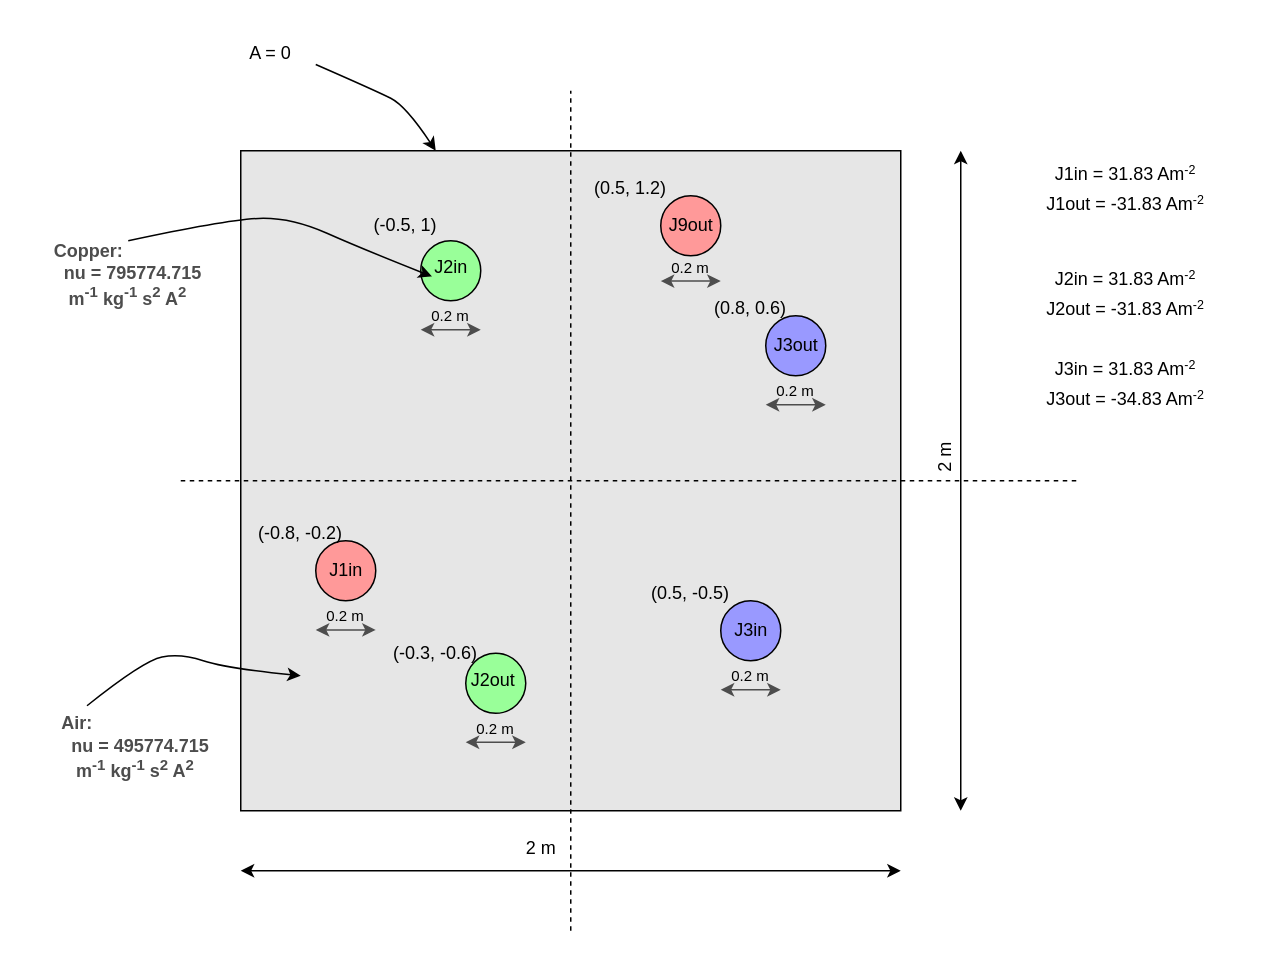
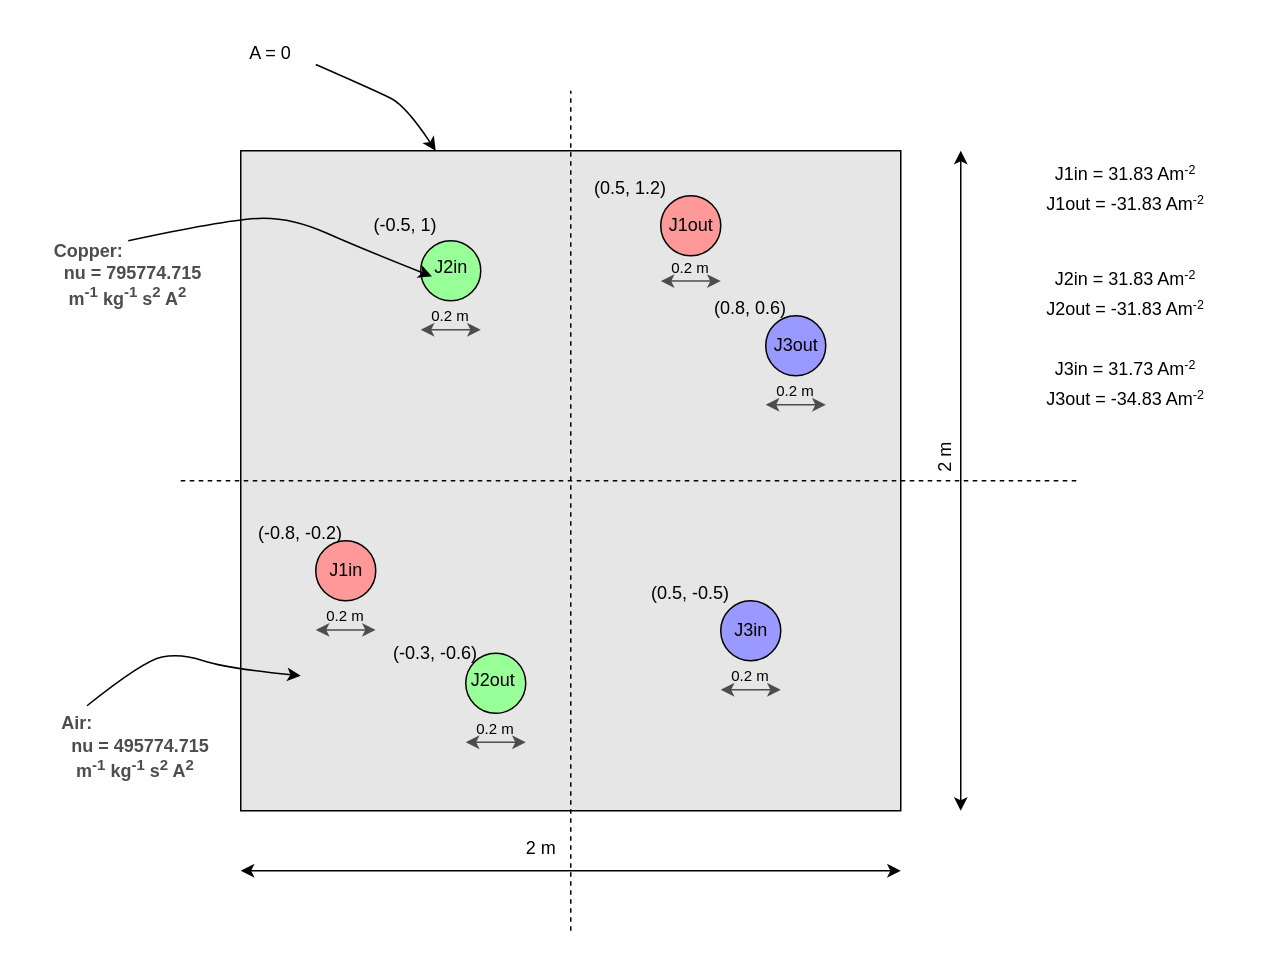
  <mxCell id="0" />
  <mxCell id="1" parent="0" />
  <mxCell id="2" value="" style="whiteSpace=wrap;html=1;aspect=fixed;fillColor=#E6E6E6;movable=1;resizable=1;rotatable=1;deletable=1;editable=1;locked=0;connectable=1;shadow=0;fillStyle=auto;" vertex="1" parent="1"><mxGeometry x="160" y="100" width="440" height="440" as="geometry" /></mxCell>
  <mxCell id="3" value="" style="endArrow=classic;startArrow=classic;html=1;rounded=0;" edge="1" parent="1"><mxGeometry width="50" height="50" relative="1" as="geometry"><mxPoint x="160" y="580" as="sourcePoint" /><mxPoint x="600" y="580" as="targetPoint" /></mxGeometry></mxCell>
  <mxCell id="4" value="2 m" style="text;html=1;align=center;verticalAlign=middle;resizable=0;points=[];autosize=1;strokeColor=none;fillColor=none;" vertex="1" parent="1"><mxGeometry x="340" y="550" width="40" height="30" as="geometry" /></mxCell>
  <mxCell id="5" value="" style="endArrow=classic;startArrow=classic;html=1;rounded=0;" edge="1" parent="1"><mxGeometry width="50" height="50" relative="1" as="geometry"><mxPoint x="640" y="100" as="sourcePoint" /><mxPoint x="640" y="540" as="targetPoint" /></mxGeometry></mxCell>
  <mxCell id="6" value="2 m" style="text;html=1;align=center;verticalAlign=middle;resizable=0;points=[];autosize=1;strokeColor=none;fillColor=none;rotation=-90;" vertex="1" parent="1"><mxGeometry x="610" y="290" width="40" height="30" as="geometry" /></mxCell>
  <mxCell id="7" value="" style="ellipse;whiteSpace=wrap;html=1;aspect=fixed;movable=1;resizable=1;rotatable=1;deletable=1;editable=1;locked=0;connectable=1;fillStyle=auto;fillColor=#99FF99;" vertex="1" parent="1"><mxGeometry x="280" y="160" width="40" height="40" as="geometry" /></mxCell>
  <mxCell id="8" value="" style="endArrow=none;dashed=1;html=1;rounded=0;" edge="1" parent="1"><mxGeometry width="50" height="50" relative="1" as="geometry"><mxPoint x="380" y="620" as="sourcePoint" /><mxPoint x="380" y="60" as="targetPoint" /></mxGeometry></mxCell>
  <mxCell id="9" value="" style="endArrow=none;dashed=1;html=1;rounded=0;" edge="1" parent="1"><mxGeometry width="50" height="50" relative="1" as="geometry"><mxPoint x="120" y="320" as="sourcePoint" /><mxPoint x="720" y="320" as="targetPoint" /></mxGeometry></mxCell>
  <mxCell id="10" value="" style="ellipse;whiteSpace=wrap;html=1;aspect=fixed;movable=1;resizable=1;rotatable=1;deletable=1;editable=1;locked=0;connectable=1;fillColor=#FF9999;" vertex="1" parent="1"><mxGeometry x="440" y="130" width="40" height="40" as="geometry" /></mxCell>
  <mxCell id="11" value="" style="ellipse;whiteSpace=wrap;html=1;aspect=fixed;movable=1;resizable=1;rotatable=1;deletable=1;editable=1;locked=0;connectable=1;fillColor=#9999FF;" vertex="1" parent="1"><mxGeometry x="510" y="210" width="40" height="40" as="geometry" /></mxCell>
  <mxCell id="12" value="" style="ellipse;whiteSpace=wrap;html=1;aspect=fixed;movable=1;resizable=1;rotatable=1;deletable=1;editable=1;locked=0;connectable=1;fillColor=#9999FF;" vertex="1" parent="1"><mxGeometry x="480" y="400" width="40" height="40" as="geometry" /></mxCell>
  <mxCell id="13" value="" style="ellipse;whiteSpace=wrap;html=1;aspect=fixed;movable=1;resizable=1;rotatable=1;deletable=1;editable=1;locked=0;connectable=1;fillColor=#99FF99;" vertex="1" parent="1"><mxGeometry x="310" y="435" width="40" height="40" as="geometry" /></mxCell>
  <mxCell id="14" value="" style="ellipse;whiteSpace=wrap;html=1;aspect=fixed;movable=1;resizable=1;rotatable=1;deletable=1;editable=1;locked=0;connectable=1;fillColor=#FF9999;" vertex="1" parent="1"><mxGeometry x="210" y="360" width="40" height="40" as="geometry" /></mxCell>
  <mxCell id="15" value="(-0.5, 1)" style="text;html=1;strokeColor=none;fillColor=none;align=center;verticalAlign=middle;whiteSpace=wrap;rounded=0;" vertex="1" parent="1"><mxGeometry x="240" y="135" width="60" height="30" as="geometry" /></mxCell>
  <mxCell id="16" value="(0.5, 1.2)" style="text;html=1;strokeColor=none;fillColor=none;align=center;verticalAlign=middle;whiteSpace=wrap;rounded=0;" vertex="1" parent="1"><mxGeometry x="390" y="110" width="60" height="30" as="geometry" /></mxCell>
  <mxCell id="17" value="(0.8, 0.6)" style="text;html=1;strokeColor=none;fillColor=none;align=center;verticalAlign=middle;whiteSpace=wrap;rounded=0;" vertex="1" parent="1"><mxGeometry x="470" y="190" width="60" height="30" as="geometry" /></mxCell>
  <mxCell id="18" value="(0.5, -0.5)" style="text;html=1;strokeColor=none;fillColor=none;align=center;verticalAlign=middle;whiteSpace=wrap;rounded=0;" vertex="1" parent="1"><mxGeometry x="430" y="380" width="60" height="30" as="geometry" /></mxCell>
  <mxCell id="19" value="(-0.3, -0.6)" style="text;html=1;strokeColor=none;fillColor=none;align=center;verticalAlign=middle;whiteSpace=wrap;rounded=0;" vertex="1" parent="1"><mxGeometry x="260" y="420" width="60" height="30" as="geometry" /></mxCell>
  <mxCell id="20" value="(-0.8, -0.2)" style="text;html=1;strokeColor=none;fillColor=none;align=center;verticalAlign=middle;whiteSpace=wrap;rounded=0;labelBackgroundColor=none;labelBorderColor=none;" vertex="1" parent="1"><mxGeometry x="170" y="340" width="60" height="30" as="geometry" /></mxCell>
  <mxCell id="21" value="" style="group" vertex="1" connectable="0" parent="1"><mxGeometry x="450" y="140" width="22.5" height="22.5" as="geometry" /></mxCell>
  <mxCell id="22" value="" style="group" vertex="1" connectable="0" parent="21"><mxGeometry width="20" height="20" as="geometry" /></mxCell>
- <mxCell id="23" value="J9out" style="text;html=1;strokeColor=none;fillColor=none;align=center;verticalAlign=middle;whiteSpace=wrap;rounded=0;" vertex="1" parent="21"><mxGeometry x="-2.5" y="-2.5" width="25" height="25" as="geometry" /></mxCell>
+ <mxCell id="23" value="J1out" style="text;html=1;strokeColor=none;fillColor=none;align=center;verticalAlign=middle;whiteSpace=wrap;rounded=0;" vertex="1" parent="21"><mxGeometry x="-2.5" y="-2.5" width="25" height="25" as="geometry" /></mxCell>
  <mxCell id="24" value="" style="group" vertex="1" connectable="0" parent="1"><mxGeometry x="318.75" y="445" width="22.5" height="20" as="geometry" /></mxCell>
  <mxCell id="25" value="" style="group" vertex="1" connectable="0" parent="24"><mxGeometry width="20" height="20" as="geometry" /></mxCell>
  <mxCell id="26" value="J2out" style="text;html=1;strokeColor=none;fillColor=none;align=center;verticalAlign=middle;whiteSpace=wrap;rounded=0;" vertex="1" parent="24"><mxGeometry x="-2.5" y="-5" width="25" height="25" as="geometry" /></mxCell>
  <mxCell id="27" value="A = 0" style="text;html=1;strokeColor=none;fillColor=none;align=center;verticalAlign=middle;whiteSpace=wrap;rounded=0;" vertex="1" parent="1"><mxGeometry x="150" y="20" width="60" height="30" as="geometry" /></mxCell>
  <mxCell id="28" value="" style="curved=1;endArrow=classic;html=1;rounded=0;exitX=1;exitY=0.75;exitDx=0;exitDy=0;" edge="1" parent="1" source="27"><mxGeometry width="50" height="50" relative="1" as="geometry"><mxPoint x="240" y="80" as="sourcePoint" /><mxPoint x="290" y="100" as="targetPoint" /><Array as="points"><mxPoint x="250" y="60" /><mxPoint x="270" y="70" /></Array></mxGeometry></mxCell>
  <mxCell id="29" value="&lt;div style=&quot;text-align: left;&quot;&gt;&lt;b style=&quot;color: rgb(77, 77, 77); background-color: initial;&quot;&gt;Air:&lt;/b&gt;&lt;/div&gt;&lt;font color=&quot;#4d4d4d&quot;&gt;&lt;b&gt;&amp;nbsp; nu = 495774.715 &lt;br&gt;m&lt;sup&gt;-1&lt;/sup&gt; kg&lt;sup&gt;-1&lt;/sup&gt; s&lt;sup&gt;2&lt;/sup&gt; A&lt;sup&gt;2&lt;/sup&gt;&lt;br&gt;&lt;/b&gt;&lt;/font&gt;&amp;nbsp;" style="text;html=1;strokeColor=none;fillColor=none;align=center;verticalAlign=middle;whiteSpace=wrap;rounded=0;" vertex="1" parent="1"><mxGeometry x="25" y="470" width="130" height="70" as="geometry" /></mxCell>
  <mxCell id="30" value="" style="endArrow=classic;startArrow=classic;html=1;rounded=0;strokeColor=#4D4D4D;strokeWidth=1;" edge="1" parent="1"><mxGeometry width="50" height="50" relative="1" as="geometry"><mxPoint x="280" y="219.31" as="sourcePoint" /><mxPoint x="320" y="219.31" as="targetPoint" /></mxGeometry></mxCell>
  <mxCell id="31" value="0.2 m" style="text;html=1;strokeColor=none;fillColor=none;align=center;verticalAlign=middle;whiteSpace=wrap;rounded=0;fontSize=10;" vertex="1" parent="1"><mxGeometry x="280" y="205" width="40" height="10" as="geometry" /></mxCell>
  <mxCell id="32" value="" style="endArrow=classic;startArrow=classic;html=1;rounded=0;strokeColor=#4D4D4D;strokeWidth=1;" edge="1" parent="1"><mxGeometry width="50" height="50" relative="1" as="geometry"><mxPoint x="440" y="186.87" as="sourcePoint" /><mxPoint x="480" y="186.87" as="targetPoint" /></mxGeometry></mxCell>
  <mxCell id="33" value="0.2 m" style="text;html=1;strokeColor=none;fillColor=none;align=center;verticalAlign=middle;whiteSpace=wrap;rounded=0;fontSize=10;" vertex="1" parent="1"><mxGeometry x="440" y="172.56" width="40" height="10" as="geometry" /></mxCell>
  <mxCell id="34" value="" style="endArrow=classic;startArrow=classic;html=1;rounded=0;strokeColor=#4D4D4D;strokeWidth=1;" edge="1" parent="1"><mxGeometry width="50" height="50" relative="1" as="geometry"><mxPoint x="510" y="269.31" as="sourcePoint" /><mxPoint x="550" y="269.31" as="targetPoint" /></mxGeometry></mxCell>
  <mxCell id="35" value="0.2 m" style="text;html=1;strokeColor=none;fillColor=none;align=center;verticalAlign=middle;whiteSpace=wrap;rounded=0;fontSize=10;" vertex="1" parent="1"><mxGeometry x="510" y="255" width="40" height="10" as="geometry" /></mxCell>
  <mxCell id="36" value="" style="endArrow=classic;startArrow=classic;html=1;rounded=0;strokeColor=#4D4D4D;strokeWidth=1;" edge="1" parent="1"><mxGeometry width="50" height="50" relative="1" as="geometry"><mxPoint x="480" y="459.31" as="sourcePoint" /><mxPoint x="520" y="459.31" as="targetPoint" /></mxGeometry></mxCell>
  <mxCell id="37" value="0.2 m" style="text;html=1;strokeColor=none;fillColor=none;align=center;verticalAlign=middle;whiteSpace=wrap;rounded=0;fontSize=10;" vertex="1" parent="1"><mxGeometry x="480" y="445" width="40" height="10" as="geometry" /></mxCell>
  <mxCell id="38" value="" style="endArrow=classic;startArrow=classic;html=1;rounded=0;strokeColor=#4D4D4D;strokeWidth=1;" edge="1" parent="1"><mxGeometry width="50" height="50" relative="1" as="geometry"><mxPoint x="310" y="494.31" as="sourcePoint" /><mxPoint x="350" y="494.31" as="targetPoint" /></mxGeometry></mxCell>
  <mxCell id="39" value="0.2 m" style="text;html=1;strokeColor=none;fillColor=none;align=center;verticalAlign=middle;whiteSpace=wrap;rounded=0;fontSize=10;" vertex="1" parent="1"><mxGeometry x="310" y="480" width="40" height="10" as="geometry" /></mxCell>
  <mxCell id="40" value="" style="endArrow=classic;startArrow=classic;html=1;rounded=0;strokeColor=#4D4D4D;strokeWidth=1;" edge="1" parent="1"><mxGeometry width="50" height="50" relative="1" as="geometry"><mxPoint x="210" y="419.43" as="sourcePoint" /><mxPoint x="250" y="419.43" as="targetPoint" /></mxGeometry></mxCell>
  <mxCell id="41" value="0.2 m" style="text;html=1;strokeColor=none;fillColor=none;align=center;verticalAlign=middle;whiteSpace=wrap;rounded=0;fontSize=10;" vertex="1" parent="1"><mxGeometry x="210" y="405.12" width="40" height="10" as="geometry" /></mxCell>
  <mxCell id="42" value="" style="curved=1;endArrow=classic;html=1;rounded=0;exitX=0.25;exitY=0;exitDx=0;exitDy=0;" edge="1" parent="1" source="29"><mxGeometry width="50" height="50" relative="1" as="geometry"><mxPoint x="85" y="455" as="sourcePoint" /><mxPoint x="200" y="450" as="targetPoint" /><Array as="points"><mxPoint x="95" y="440" /><mxPoint x="120" y="435" /><mxPoint x="150" y="445" /></Array></mxGeometry></mxCell>
  <mxCell id="43" value="J2in" style="text;html=1;strokeColor=none;fillColor=none;align=center;verticalAlign=middle;whiteSpace=wrap;rounded=0;" vertex="1" parent="1"><mxGeometry x="287.5" y="165.06" width="25" height="25" as="geometry" /></mxCell>
  <mxCell id="44" value="J3out" style="text;html=1;strokeColor=none;fillColor=none;align=center;verticalAlign=middle;whiteSpace=wrap;rounded=0;" vertex="1" parent="1"><mxGeometry x="517.5" y="217.5" width="25" height="25" as="geometry" /></mxCell>
  <mxCell id="45" value="J3in" style="text;html=1;strokeColor=none;fillColor=none;align=center;verticalAlign=middle;whiteSpace=wrap;rounded=0;" vertex="1" parent="1"><mxGeometry x="487.5" y="407.5" width="25" height="25" as="geometry" /></mxCell>
  <mxCell id="46" value="J1in" style="text;html=1;strokeColor=none;fillColor=none;align=center;verticalAlign=middle;whiteSpace=wrap;rounded=0;" vertex="1" parent="1"><mxGeometry x="217.5" y="367.5" width="25" height="25" as="geometry" /></mxCell>
  <mxCell id="47" value="&lt;div style=&quot;text-align: left;&quot;&gt;&lt;b style=&quot;color: rgb(77, 77, 77); background-color: initial;&quot;&gt;Copper:&lt;/b&gt;&lt;/div&gt;&lt;font color=&quot;#4d4d4d&quot;&gt;&lt;b&gt;&amp;nbsp; nu = 795774.715 &lt;br&gt;m&lt;sup&gt;-1&lt;/sup&gt; kg&lt;sup&gt;-1&lt;/sup&gt; s&lt;sup&gt;2&lt;/sup&gt; A&lt;sup&gt;2&lt;/sup&gt;&lt;br&gt;&lt;/b&gt;&lt;/font&gt;&amp;nbsp;" style="text;html=1;strokeColor=none;fillColor=none;align=center;verticalAlign=middle;whiteSpace=wrap;rounded=0;" vertex="1" parent="1"><mxGeometry x="20" y="155" width="130" height="70" as="geometry" /></mxCell>
  <mxCell id="48" value="" style="curved=1;endArrow=classic;html=1;rounded=0;exitX=0.25;exitY=0;exitDx=0;exitDy=0;entryX=0;entryY=0.75;entryDx=0;entryDy=0;" edge="1" parent="1" target="43"><mxGeometry width="50" height="50" relative="1" as="geometry"><mxPoint x="85" y="160" as="sourcePoint" /><mxPoint x="227" y="140" as="targetPoint" /><Array as="points"><mxPoint x="155" y="145" /><mxPoint x="195" y="145" /><mxPoint x="240" y="165" /></Array></mxGeometry></mxCell>
  <mxCell id="49" value="J2in =&amp;nbsp;31.83 Am&lt;span style=&quot;font-size: 10px;&quot;&gt;&lt;sup&gt;-2&lt;/sup&gt;&lt;/span&gt;" style="text;html=1;strokeColor=none;fillColor=none;align=center;verticalAlign=middle;whiteSpace=wrap;rounded=0;" vertex="1" parent="1"><mxGeometry x="680" y="170" width="140" height="30" as="geometry" /></mxCell>
  <mxCell id="50" value="J2out = -31.83 Am&lt;span style=&quot;font-size: 10px;&quot;&gt;&lt;sup&gt;-2&lt;/sup&gt;&lt;/span&gt;" style="text;html=1;strokeColor=none;fillColor=none;align=center;verticalAlign=middle;whiteSpace=wrap;rounded=0;" vertex="1" parent="1"><mxGeometry x="680" y="190" width="140" height="30" as="geometry" /></mxCell>
  <mxCell id="51" value="J1in =&amp;nbsp;31.83 Am&lt;span style=&quot;font-size: 10px;&quot;&gt;&lt;sup&gt;-2&lt;/sup&gt;&lt;/span&gt;" style="text;html=1;strokeColor=none;fillColor=none;align=center;verticalAlign=middle;whiteSpace=wrap;rounded=0;" vertex="1" parent="1"><mxGeometry x="680" y="100" width="140" height="30" as="geometry" /></mxCell>
  <mxCell id="52" value="J1out = -31.83 Am&lt;span style=&quot;font-size: 10px;&quot;&gt;&lt;sup&gt;-2&lt;/sup&gt;&lt;/span&gt;" style="text;html=1;strokeColor=none;fillColor=none;align=center;verticalAlign=middle;whiteSpace=wrap;rounded=0;" vertex="1" parent="1"><mxGeometry x="680" y="120" width="140" height="30" as="geometry" /></mxCell>
- <mxCell id="53" value="J3in =&amp;nbsp;31.83 Am&lt;span style=&quot;font-size: 10px;&quot;&gt;&lt;sup&gt;-2&lt;/sup&gt;&lt;/span&gt;" style="text;html=1;strokeColor=none;fillColor=none;align=center;verticalAlign=middle;whiteSpace=wrap;rounded=0;" vertex="1" parent="1"><mxGeometry x="680" y="230" width="140" height="30" as="geometry" /></mxCell>
+ <mxCell id="53" value="J3in =&amp;nbsp;31.73 Am&lt;span style=&quot;font-size: 10px;&quot;&gt;&lt;sup&gt;-2&lt;/sup&gt;&lt;/span&gt;" style="text;html=1;strokeColor=none;fillColor=none;align=center;verticalAlign=middle;whiteSpace=wrap;rounded=0;" vertex="1" parent="1"><mxGeometry x="680" y="230" width="140" height="30" as="geometry" /></mxCell>
  <mxCell id="54" value="J3out = -34.83 Am&lt;span style=&quot;font-size: 10px;&quot;&gt;&lt;sup&gt;-2&lt;/sup&gt;&lt;/span&gt;" style="text;html=1;strokeColor=none;fillColor=none;align=center;verticalAlign=middle;whiteSpace=wrap;rounded=0;" vertex="1" parent="1"><mxGeometry x="680" y="250" width="140" height="30" as="geometry" /></mxCell>
